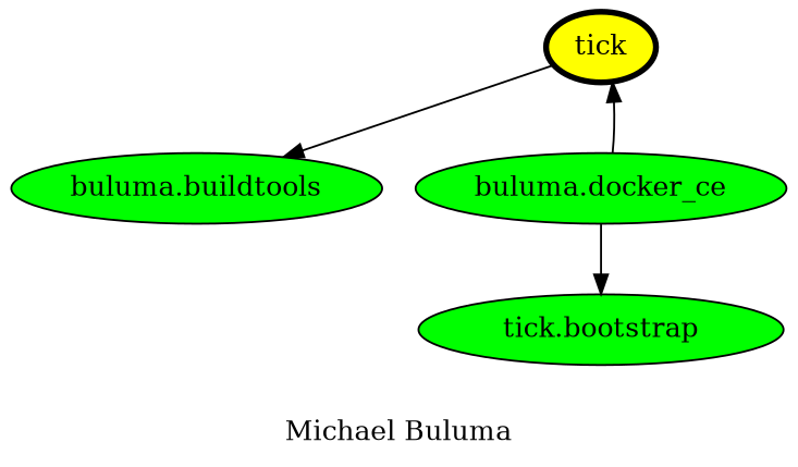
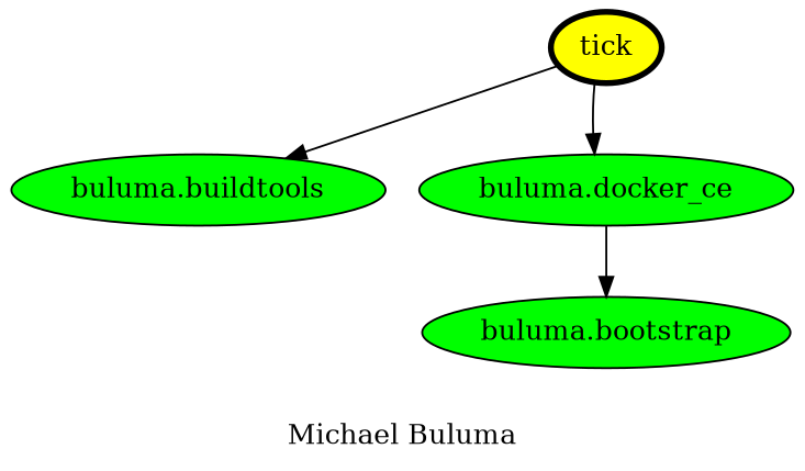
  digraph {
    label="Michael Buluma"
    node [fillcolor=green style=filled]
    tick [fillcolor=yellow penwidth=3]
    "buluma.buildtools"
    "buluma.docker_ce"
-   "buluma.bootstrap" [label="tick.bootstrap"]
+   "buluma.bootstrap"
    tick -> "buluma.buildtools"
-   "buluma.docker_ce" -> tick
+   tick -> "buluma.docker_ce"
    "buluma.docker_ce" -> "buluma.bootstrap"
  }
